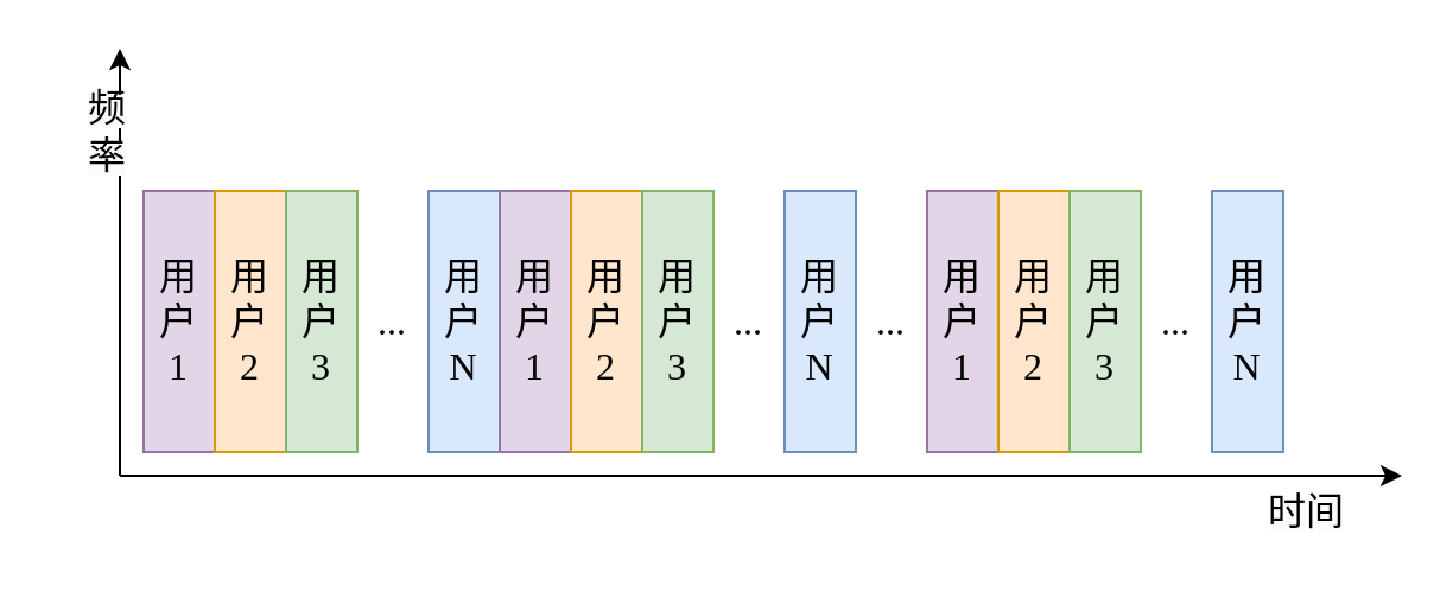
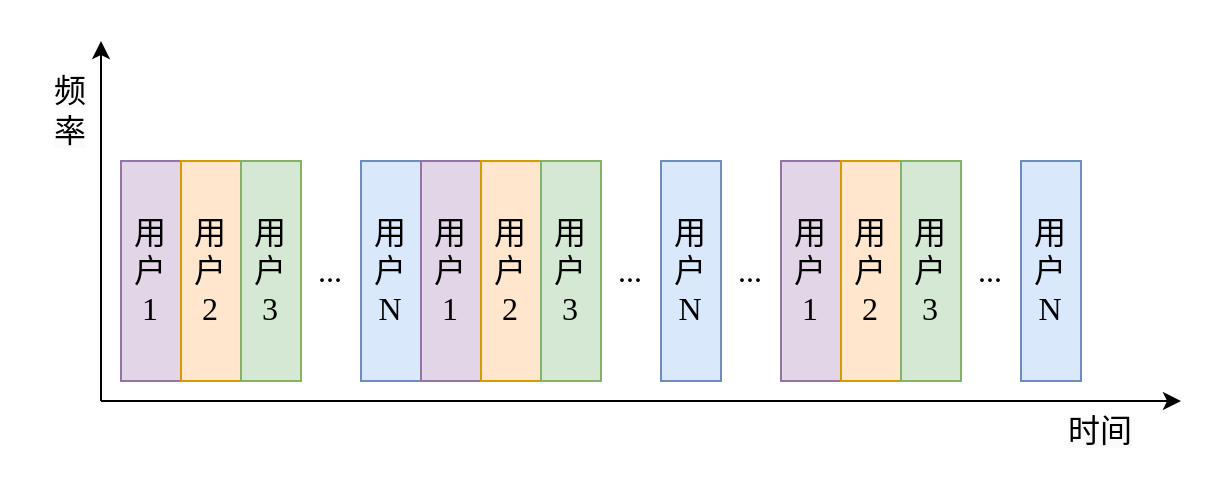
  <mxCell id="0" />
  <mxCell id="1" parent="0" />
  <mxCell id="2" value="" style="endArrow=classic;html=1;rounded=0;" parent="1" edge="1"><mxGeometry width="50" height="50" relative="1" as="geometry"><mxPoint x="50" y="200" as="sourcePoint" /><mxPoint x="590" y="200" as="targetPoint" /></mxGeometry></mxCell>
  <mxCell id="3" value="" style="endArrow=classic;html=1;rounded=0;" parent="1" edge="1"><mxGeometry width="50" height="50" relative="1" as="geometry"><mxPoint x="50" y="200" as="sourcePoint" /><mxPoint x="50" y="20" as="targetPoint" /></mxGeometry></mxCell>
  <mxCell id="4" value="&lt;font face=&quot;宋体&quot; style=&quot;font-size: 16px;&quot;&gt;用户&lt;/font&gt;&lt;div&gt;&lt;font style=&quot;font-size: 16px;&quot; face=&quot;Times New Roman&quot;&gt;1&lt;/font&gt;&lt;/div&gt;" style="rounded=0;whiteSpace=wrap;html=1;fillColor=#e1d5e7;strokeColor=#9673a6;" parent="1" vertex="1"><mxGeometry x="60" y="80" width="30" height="110" as="geometry" /></mxCell>
  <mxCell id="5" value="&lt;span style=&quot;font-family: 宋体;&quot;&gt;&lt;font style=&quot;font-size: 16px;&quot;&gt;用户&lt;/font&gt;&lt;/span&gt;&lt;div&gt;&lt;font style=&quot;font-size: 16px;&quot; face=&quot;Times New Roman&quot;&gt;2&lt;/font&gt;&lt;/div&gt;" style="rounded=0;whiteSpace=wrap;html=1;fillColor=#ffe6cc;strokeColor=#d79b00;" parent="1" vertex="1"><mxGeometry x="90" y="80" width="30" height="110" as="geometry" /></mxCell>
  <mxCell id="6" value="&lt;span style=&quot;font-family: 宋体;&quot;&gt;&lt;font style=&quot;font-size: 16px;&quot;&gt;用户&lt;/font&gt;&lt;/span&gt;&lt;div&gt;&lt;font style=&quot;font-size: 16px;&quot; face=&quot;Times New Roman&quot;&gt;N&lt;/font&gt;&lt;/div&gt;" style="rounded=0;whiteSpace=wrap;html=1;fillColor=#dae8fc;strokeColor=#6c8ebf;" parent="1" vertex="1"><mxGeometry x="180" y="80" width="30" height="110" as="geometry" /></mxCell>
  <mxCell id="7" value="&lt;span style=&quot;font-family: 宋体;&quot;&gt;&lt;font style=&quot;font-size: 16px;&quot;&gt;用户&lt;/font&gt;&lt;/span&gt;&lt;div&gt;&lt;font style=&quot;font-size: 16px;&quot; face=&quot;Times New Roman&quot;&gt;1&lt;/font&gt;&lt;/div&gt;" style="rounded=0;whiteSpace=wrap;html=1;fillColor=#e1d5e7;strokeColor=#9673a6;" parent="1" vertex="1"><mxGeometry x="210" y="80" width="30" height="110" as="geometry" /></mxCell>
  <mxCell id="8" value="&lt;span style=&quot;font-family: 宋体;&quot;&gt;&lt;font style=&quot;font-size: 16px;&quot;&gt;用户&lt;/font&gt;&lt;/span&gt;&lt;div&gt;&lt;font style=&quot;font-size: 16px;&quot; face=&quot;Times New Roman&quot;&gt;2&lt;/font&gt;&lt;/div&gt;" style="rounded=0;whiteSpace=wrap;html=1;fillColor=#ffe6cc;strokeColor=#d79b00;" parent="1" vertex="1"><mxGeometry x="240" y="80" width="30" height="110" as="geometry" /></mxCell>
  <mxCell id="9" value="&lt;span style=&quot;font-family: 宋体;&quot;&gt;&lt;font style=&quot;font-size: 16px;&quot;&gt;用户&lt;/font&gt;&lt;/span&gt;&lt;div&gt;&lt;font style=&quot;font-size: 16px;&quot; face=&quot;Times New Roman&quot;&gt;N&lt;/font&gt;&lt;/div&gt;" style="rounded=0;whiteSpace=wrap;html=1;fillColor=#dae8fc;strokeColor=#6c8ebf;" parent="1" vertex="1"><mxGeometry x="330" y="80" width="30" height="110" as="geometry" /></mxCell>
  <mxCell id="10" value="&lt;font style=&quot;font-size: 16px;&quot; face=&quot;Times New Roman&quot;&gt;...&lt;/font&gt;" style="text;html=1;align=center;verticalAlign=middle;whiteSpace=wrap;rounded=0;" parent="1" vertex="1"><mxGeometry x="150" y="120" width="30" height="30" as="geometry" /></mxCell>
  <mxCell id="11" value="&lt;font style=&quot;font-size: 16px;&quot; face=&quot;Times New Roman&quot;&gt;...&lt;/font&gt;" style="text;html=1;align=center;verticalAlign=middle;whiteSpace=wrap;rounded=0;" parent="1" vertex="1"><mxGeometry x="300" y="120" width="30" height="30" as="geometry" /></mxCell>
  <mxCell id="12" value="&lt;span style=&quot;font-family: 宋体;&quot;&gt;&lt;font style=&quot;font-size: 16px;&quot;&gt;用户&lt;/font&gt;&lt;/span&gt;&lt;div&gt;&lt;font style=&quot;font-size: 16px;&quot; face=&quot;Times New Roman&quot;&gt;N&lt;/font&gt;&lt;/div&gt;" style="rounded=0;whiteSpace=wrap;html=1;fillColor=#dae8fc;strokeColor=#6c8ebf;" parent="1" vertex="1"><mxGeometry x="510" y="80" width="30" height="110" as="geometry" /></mxCell>
  <mxCell id="13" value="&lt;font style=&quot;font-size: 16px;&quot; face=&quot;Times New Roman&quot;&gt;...&lt;/font&gt;" style="text;html=1;align=center;verticalAlign=middle;whiteSpace=wrap;rounded=0;" parent="1" vertex="1"><mxGeometry x="480" y="120" width="30" height="30" as="geometry" /></mxCell>
  <mxCell id="14" value="&lt;span style=&quot;color: rgb(0, 0, 0); font-family: 宋体; background-color: rgb(251, 251, 251); float: none; display: inline !important;&quot;&gt;&lt;font style=&quot;font-size: 16px;&quot;&gt;时间&lt;/font&gt;&lt;/span&gt;" style="text;html=1;align=center;verticalAlign=middle;whiteSpace=wrap;rounded=0;" parent="1" vertex="1"><mxGeometry x="520" y="200" width="60" height="30" as="geometry" /></mxCell>
- <mxCell id="15" value="&lt;font style=&quot;&quot;&gt;&lt;span style=&quot;color: rgb(0, 0, 0); background-color: rgb(251, 251, 251); float: none; display: inline !important;&quot;&gt;&lt;font style=&quot;&quot;&gt;&lt;font style=&quot;vertical-align: inherit;&quot;&gt;&lt;font style=&quot;vertical-align: inherit; font-size: 16px;&quot;&gt;频率&lt;/font&gt;&lt;/font&gt;&lt;/font&gt;&lt;/span&gt;&lt;/font&gt;" style="text;html=1;align=center;verticalAlign=middle;whiteSpace=wrap;rounded=0;fontFamily=宋体;" parent="1" vertex="1"><mxGeometry x="30" y="40" width="30" height="30" as="geometry" /></mxCell>
+ <mxCell id="15" value="&lt;font style=&quot;&quot;&gt;&lt;span style=&quot;color: rgb(0, 0, 0); background-color: rgb(251, 251, 251); float: none; display: inline !important;&quot;&gt;&lt;font style=&quot;&quot;&gt;&lt;font style=&quot;vertical-align: inherit;&quot;&gt;&lt;font style=&quot;vertical-align: inherit; font-size: 16px;&quot;&gt;频率&lt;/font&gt;&lt;/font&gt;&lt;/font&gt;&lt;/span&gt;&lt;/font&gt;" style="text;html=1;align=center;verticalAlign=middle;whiteSpace=wrap;rounded=0;fontFamily=宋体;" parent="1" vertex="1"><mxGeometry y="40" width="30" height="30" as="geometry" x="20" /></mxCell>
  <mxCell id="16" value="&lt;span style=&quot;font-family: 宋体;&quot;&gt;&lt;font style=&quot;font-size: 16px;&quot;&gt;用户&lt;/font&gt;&lt;/span&gt;&lt;div&gt;&lt;font style=&quot;font-size: 16px;&quot; face=&quot;Times New Roman&quot;&gt;3&lt;/font&gt;&lt;/div&gt;" style="rounded=0;whiteSpace=wrap;html=1;fillColor=#d5e8d4;strokeColor=#82b366;" parent="1" vertex="1"><mxGeometry x="120" y="80" width="30" height="110" as="geometry" /></mxCell>
  <mxCell id="17" value="&lt;span style=&quot;font-family: 宋体;&quot;&gt;&lt;font style=&quot;font-size: 16px;&quot;&gt;用户&lt;/font&gt;&lt;/span&gt;&lt;div&gt;&lt;font style=&quot;font-size: 16px;&quot; face=&quot;Times New Roman&quot;&gt;3&lt;/font&gt;&lt;/div&gt;" style="rounded=0;whiteSpace=wrap;html=1;fillColor=#d5e8d4;strokeColor=#82b366;" parent="1" vertex="1"><mxGeometry x="270" y="80" width="30" height="110" as="geometry" /></mxCell>
  <mxCell id="18" value="&lt;span style=&quot;font-family: 宋体;&quot;&gt;&lt;font style=&quot;font-size: 16px;&quot;&gt;用户&lt;/font&gt;&lt;/span&gt;&lt;div&gt;&lt;font style=&quot;font-size: 16px;&quot; face=&quot;Times New Roman&quot;&gt;1&lt;/font&gt;&lt;/div&gt;" style="rounded=0;whiteSpace=wrap;html=1;fillColor=#e1d5e7;strokeColor=#9673a6;" parent="1" vertex="1"><mxGeometry x="390" y="80" width="30" height="110" as="geometry" /></mxCell>
  <mxCell id="19" value="&lt;span style=&quot;font-family: 宋体;&quot;&gt;&lt;font style=&quot;font-size: 16px;&quot;&gt;用户&lt;/font&gt;&lt;/span&gt;&lt;div&gt;&lt;font style=&quot;font-size: 16px;&quot; face=&quot;Times New Roman&quot;&gt;2&lt;/font&gt;&lt;/div&gt;" style="rounded=0;whiteSpace=wrap;html=1;fillColor=#ffe6cc;strokeColor=#d79b00;" parent="1" vertex="1"><mxGeometry x="420" y="80" width="30" height="110" as="geometry" /></mxCell>
  <mxCell id="20" value="&lt;span style=&quot;font-family: 宋体;&quot;&gt;&lt;font style=&quot;font-size: 16px;&quot;&gt;用户&lt;/font&gt;&lt;/span&gt;&lt;div&gt;&lt;font style=&quot;font-size: 16px;&quot; face=&quot;Times New Roman&quot;&gt;3&lt;/font&gt;&lt;/div&gt;" style="rounded=0;whiteSpace=wrap;html=1;fillColor=#d5e8d4;strokeColor=#82b366;" parent="1" vertex="1"><mxGeometry x="450" y="80" width="30" height="110" as="geometry" /></mxCell>
  <mxCell id="21" value="&lt;font style=&quot;font-size: 16px;&quot; face=&quot;Times New Roman&quot;&gt;...&lt;/font&gt;" style="text;html=1;align=center;verticalAlign=middle;whiteSpace=wrap;rounded=0;" parent="1" vertex="1"><mxGeometry x="360" y="120" width="30" height="30" as="geometry" /></mxCell>
